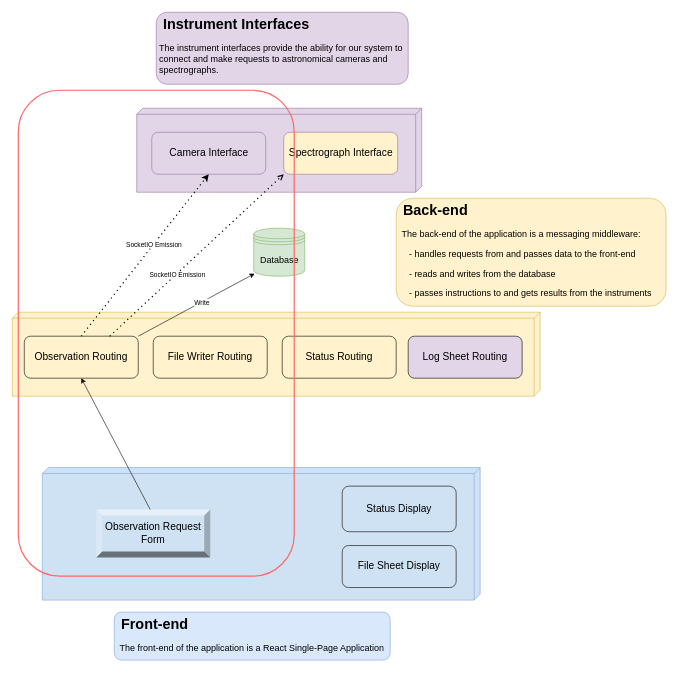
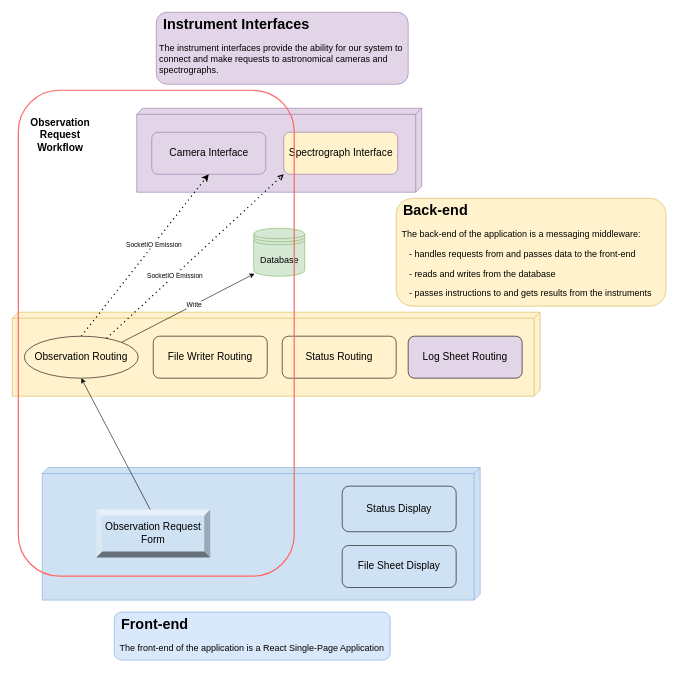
  <mxCell id="0" />
  <mxCell id="1" parent="0" />
  <mxCell id="2" value="" style="verticalAlign=top;align=left;spacingTop=8;spacingLeft=2;spacingRight=12;shape=cube;size=10;direction=south;fontStyle=4;html=1;fillColor=#cfe2f3ff;strokeColor=#7EA6E0;" parent="1" vertex="1"><mxGeometry x="70" y="779" width="730" height="221" as="geometry" /></mxCell>
  <mxCell id="3" value="" style="verticalAlign=top;align=left;spacingTop=8;spacingLeft=2;spacingRight=12;shape=cube;size=10;direction=south;fontStyle=4;html=1;fillColor=#FFF2CC;strokeColor=#d6b656;" parent="1" vertex="1"><mxGeometry x="20" y="520" width="880" height="140" as="geometry" /></mxCell>
- <mxCell id="4" value="&lt;font style=&quot;font-size: 13px;&quot;&gt;&lt;font style=&quot;font-size: 14px;&quot;&gt;&lt;font style=&quot;font-size: 15px;&quot;&gt;&lt;font style=&quot;font-size: 16px;&quot;&gt;&lt;font style=&quot;font-size: 17px;&quot;&gt;Observation Routing &lt;/font&gt;&lt;/font&gt;&lt;/font&gt;&lt;/font&gt;&lt;/font&gt;" style="rounded=1;whiteSpace=wrap;html=1;fillColor=#FFF2CC;" parent="1" vertex="1"><mxGeometry x="40" y="560" width="190" height="70" as="geometry" /></mxCell>
+ <mxCell id="4" value="&lt;font style=&quot;font-size: 13px;&quot;&gt;&lt;font style=&quot;font-size: 14px;&quot;&gt;&lt;font style=&quot;font-size: 15px;&quot;&gt;&lt;font style=&quot;font-size: 16px;&quot;&gt;&lt;font style=&quot;font-size: 17px;&quot;&gt;Observation Routing &lt;/font&gt;&lt;/font&gt;&lt;/font&gt;&lt;/font&gt;&lt;/font&gt;" style="ellipse;whiteSpace=wrap;html=1;fillColor=#FFF2CC;" parent="1" vertex="1"><mxGeometry x="40" y="560" width="190" height="70" as="geometry" /></mxCell>
  <mxCell id="5" value="&lt;font style=&quot;font-size: 13px;&quot;&gt;&lt;font style=&quot;font-size: 14px;&quot;&gt;&lt;font style=&quot;font-size: 15px;&quot;&gt;&lt;font style=&quot;font-size: 16px;&quot;&gt;&lt;font style=&quot;font-size: 17px;&quot;&gt;Observation Request Form &lt;/font&gt;&lt;/font&gt;&lt;/font&gt;&lt;/font&gt;&lt;/font&gt;" style="labelPosition=center;verticalLabelPosition=middle;align=center;html=1;shape=mxgraph.basic.shaded_button;dx=10;fillColor=#cfe2f3ff;strokeColor=none;whiteSpace=wrap;fontSize=15;" parent="1" vertex="1"><mxGeometry x="160" y="849" width="190" height="80" as="geometry" /></mxCell>
  <mxCell id="6" value="Database" style="shape=datastore;whiteSpace=wrap;html=1;fontSize=15;fillColor=#d5e8d4;strokeColor=#82b366;" parent="1" vertex="1"><mxGeometry x="422.5" y="380" width="85" height="80" as="geometry" /></mxCell>
  <mxCell id="7" value="" style="verticalAlign=top;align=left;spacingTop=8;spacingLeft=2;spacingRight=12;shape=cube;size=10;direction=south;fontStyle=4;html=1;fontSize=15;fillColor=#e1d5e7;strokeColor=#9673A6;" parent="1" vertex="1"><mxGeometry x="227.5" y="180" width="475" height="140" as="geometry" /></mxCell>
  <mxCell id="8" value="&lt;font style=&quot;font-size: 13px;&quot;&gt;&lt;font style=&quot;font-size: 14px;&quot;&gt;&lt;font style=&quot;font-size: 15px;&quot;&gt;&lt;font style=&quot;font-size: 16px;&quot;&gt;&lt;font style=&quot;font-size: 17px;&quot;&gt;Camera Interface &lt;/font&gt;&lt;/font&gt;&lt;/font&gt;&lt;/font&gt;&lt;/font&gt;" style="rounded=1;whiteSpace=wrap;html=1;fillColor=#e1d5e7;strokeColor=#9673a6;" parent="1" vertex="1"><mxGeometry x="252.5" y="220" width="190" height="70" as="geometry" /></mxCell>
  <mxCell id="9" value="&lt;font style=&quot;font-size: 13px;&quot;&gt;&lt;font style=&quot;font-size: 14px;&quot;&gt;&lt;font style=&quot;font-size: 15px;&quot;&gt;&lt;font style=&quot;font-size: 16px;&quot;&gt;&lt;font style=&quot;font-size: 17px;&quot;&gt;Spectrograph Interface &lt;/font&gt;&lt;/font&gt;&lt;/font&gt;&lt;/font&gt;&lt;/font&gt;" style="rounded=1;whiteSpace=wrap;html=1;fillColor=#fff2cc;strokeColor=#9673a6;" parent="1" vertex="1"><mxGeometry x="472.5" y="220" width="190" height="70" as="geometry" /></mxCell>
  <mxCell id="10" value="&lt;font style=&quot;font-size: 13px;&quot;&gt;&lt;font style=&quot;font-size: 14px;&quot;&gt;&lt;font style=&quot;font-size: 15px;&quot;&gt;&lt;font style=&quot;font-size: 16px;&quot;&gt;&lt;font style=&quot;font-size: 17px;&quot;&gt;File Writer Routing &lt;/font&gt;&lt;/font&gt;&lt;/font&gt;&lt;/font&gt;&lt;/font&gt;" style="rounded=1;whiteSpace=wrap;html=1;fillColor=#FFF2CC;" parent="1" vertex="1"><mxGeometry x="255" y="560" width="190" height="70" as="geometry" /></mxCell>
  <mxCell id="11" value="&lt;font style=&quot;font-size: 13px;&quot;&gt;&lt;font style=&quot;font-size: 14px;&quot;&gt;&lt;font style=&quot;font-size: 15px;&quot;&gt;&lt;font style=&quot;font-size: 16px;&quot;&gt;&lt;font style=&quot;font-size: 17px;&quot;&gt;Log Sheet Routing &lt;/font&gt;&lt;/font&gt;&lt;/font&gt;&lt;/font&gt;&lt;/font&gt;" style="rounded=1;whiteSpace=wrap;html=1;fillColor=#e1d5e7;" parent="1" vertex="1"><mxGeometry x="680" y="560" width="190" height="70" as="geometry" /></mxCell>
  <mxCell id="12" value="&lt;font style=&quot;font-size: 13px;&quot;&gt;&lt;font style=&quot;font-size: 14px;&quot;&gt;&lt;font style=&quot;font-size: 15px;&quot;&gt;&lt;font style=&quot;font-size: 16px;&quot;&gt;&lt;font style=&quot;font-size: 17px;&quot;&gt;Status Routing &lt;/font&gt;&lt;/font&gt;&lt;/font&gt;&lt;/font&gt;&lt;/font&gt;" style="rounded=1;whiteSpace=wrap;html=1;fillColor=#FFF2CC;" parent="1" vertex="1"><mxGeometry x="470" y="560" width="190" height="70" as="geometry" /></mxCell>
  <mxCell id="13" value="&lt;div&gt;&lt;font style=&quot;font-size: 13px;&quot;&gt;&lt;font style=&quot;font-size: 14px;&quot;&gt;&lt;font style=&quot;font-size: 15px;&quot;&gt;&lt;font style=&quot;font-size: 16px;&quot;&gt;&lt;font style=&quot;font-size: 17px;&quot;&gt;File Sheet Display&lt;/font&gt;&lt;/font&gt;&lt;/font&gt;&lt;/font&gt;&lt;/font&gt;&lt;/div&gt;" style="rounded=1;whiteSpace=wrap;html=1;fillColor=#cfe2f3ff;" parent="1" vertex="1"><mxGeometry x="570" y="909" width="190" height="70" as="geometry" /></mxCell>
  <mxCell id="14" value="&lt;div&gt;&lt;font style=&quot;font-size: 13px;&quot;&gt;&lt;font style=&quot;font-size: 14px;&quot;&gt;&lt;font style=&quot;font-size: 15px;&quot;&gt;&lt;font style=&quot;font-size: 16px;&quot;&gt;&lt;font style=&quot;font-size: 17px;&quot;&gt;Status Display&lt;/font&gt;&lt;/font&gt;&lt;/font&gt;&lt;/font&gt;&lt;/font&gt;&lt;/div&gt;" style="rounded=1;whiteSpace=wrap;html=1;fillColor=#cfe2f3ff;" parent="1" vertex="1"><mxGeometry x="570" y="810" width="190" height="76" as="geometry" /></mxCell>
  <mxCell id="15" value="" style="endArrow=classic;html=1;rounded=0;entryX=0.5;entryY=1;entryDx=0;entryDy=0;exitX=0.473;exitY=-0.001;exitDx=0;exitDy=0;exitPerimeter=0;endFill=1;" parent="1" source="5" target="4" edge="1"><mxGeometry width="50" height="50" relative="1" as="geometry"><mxPoint x="290" y="710" as="sourcePoint" /><mxPoint x="620" y="640" as="targetPoint" /></mxGeometry></mxCell>
  <mxCell id="16" value="" style="endArrow=classic;dashed=1;html=1;dashPattern=1 3;strokeWidth=2;rounded=0;startArrow=none;startFill=0;endFill=1;entryX=0.5;entryY=1;entryDx=0;entryDy=0;exitX=0.5;exitY=0;exitDx=0;exitDy=0;" parent="1" source="4" target="8" edge="1"><mxGeometry width="50" height="50" relative="1" as="geometry"><mxPoint x="210" y="440" as="sourcePoint" /><mxPoint x="350" y="350" as="targetPoint" /></mxGeometry></mxCell>
  <mxCell id="17" value="SocketIO Emission" style="edgeLabel;html=1;align=center;verticalAlign=middle;resizable=0;points=[];" parent="16" vertex="1" connectable="0"><mxGeometry x="0.134" y="1" relative="1" as="geometry"><mxPoint x="1" as="offset" /></mxGeometry></mxCell>
  <mxCell id="18" value="" style="endArrow=open;dashed=1;html=1;dashPattern=1 3;strokeWidth=2;rounded=0;startArrow=none;startFill=0;endFill=1;entryX=0;entryY=1;entryDx=0;entryDy=0;exitX=0.75;exitY=0;exitDx=0;exitDy=0;" parent="1" source="4" target="9" edge="1"><mxGeometry width="50" height="50" relative="1" as="geometry"><mxPoint x="220" y="450" as="sourcePoint" /><mxPoint x="380" y="230" as="targetPoint" /></mxGeometry></mxCell>
  <mxCell id="19" value="SocketIO Emission" style="edgeLabel;html=1;align=center;verticalAlign=middle;resizable=0;points=[];" parent="18" vertex="1" connectable="0"><mxGeometry x="-0.233" y="-1" relative="1" as="geometry"><mxPoint as="offset" /></mxGeometry></mxCell>
  <mxCell id="20" value="&lt;h1&gt;&amp;nbsp;Back-end&lt;/h1&gt;&lt;p style=&quot;font-size: 15px;&quot;&gt;&lt;font style=&quot;font-size: 15px;&quot;&gt;&amp;nbsp;The back-end of the application is a messaging middleware:&amp;nbsp;&amp;nbsp;&lt;/font&gt;&lt;/p&gt;&lt;p style=&quot;font-size: 15px;&quot;&gt;&lt;font style=&quot;font-size: 15px;&quot;&gt;&amp;nbsp; &amp;nbsp; - handles requests from and passes data to the front-end&amp;nbsp;&lt;/font&gt;&lt;/p&gt;&lt;p style=&quot;font-size: 15px;&quot;&gt;&lt;font style=&quot;font-size: 15px;&quot;&gt;&amp;nbsp; &amp;nbsp; - reads and writes from the database&lt;/font&gt;&lt;/p&gt;&lt;p style=&quot;font-size: 15px;&quot;&gt;&lt;font style=&quot;font-size: 15px;&quot;&gt;&amp;nbsp; &amp;nbsp; - passes instructions to and gets results from the instruments&lt;/font&gt;&lt;/p&gt;" style="text;html=1;strokeColor=#D6B656;fillColor=#fff2cc;spacing=5;spacingTop=-20;whiteSpace=wrap;overflow=hidden;rounded=1;" parent="1" vertex="1"><mxGeometry x="660" y="330" width="450" height="180" as="geometry" /></mxCell>
  <mxCell id="21" value="" style="endArrow=classic;html=1;rounded=0;entryX=0.017;entryY=0.945;entryDx=0;entryDy=0;exitX=1;exitY=0;exitDx=0;exitDy=0;endFill=1;entryPerimeter=0;" parent="1" source="4" target="6" edge="1"><mxGeometry width="50" height="50" relative="1" as="geometry"><mxPoint x="440" y="460" as="sourcePoint" /><mxPoint x="325" y="241" as="targetPoint" /></mxGeometry></mxCell>
  <mxCell id="22" value="Write" style="edgeLabel;html=1;align=center;verticalAlign=middle;resizable=0;points=[];" parent="21" vertex="1" connectable="0"><mxGeometry x="0.086" relative="1" as="geometry"><mxPoint as="offset" /></mxGeometry></mxCell>
  <mxCell id="23" value="&lt;h1&gt;&amp;nbsp;Front-end&lt;/h1&gt;&lt;p style=&quot;font-size: 15px;&quot;&gt;&lt;font style=&quot;font-size: 15px;&quot;&gt;&amp;nbsp;The front-end of the application is a React Single-Page Application&lt;/font&gt;&lt;/p&gt;" style="text;html=1;strokeColor=#7EA6E0;fillColor=#dae8fc;spacing=5;spacingTop=-20;whiteSpace=wrap;overflow=hidden;rounded=1;" parent="1" vertex="1"><mxGeometry x="190" y="1020" width="460" height="80" as="geometry" /></mxCell>
  <mxCell id="24" value="&lt;h1&gt;&amp;nbsp;Instrument Interfaces&lt;/h1&gt;&lt;p style=&quot;font-size: 15px;&quot;&gt;&lt;font style=&quot;font-size: 15px;&quot;&gt;The instrument interfaces provide the ability for our system to connect and make requests to astronomical cameras and spectrographs.&lt;/font&gt;&lt;/p&gt;" style="text;html=1;strokeColor=#9673A6;fillColor=#e1d5e7;spacing=5;spacingTop=-20;whiteSpace=wrap;overflow=hidden;rounded=1;" parent="1" vertex="1"><mxGeometry x="260" y="20" width="420" height="120" as="geometry" /></mxCell>
  <mxCell id="25" value="" style="rounded=1;whiteSpace=wrap;html=1;fillColor=none;strokeWidth=2;strokeColor=#FF6666;" parent="1" vertex="1"><mxGeometry x="30" y="150" width="460" height="810" as="geometry" /></mxCell>
+ <mxCell id="26" value="&lt;b&gt;&lt;font style=&quot;font-size: 17px;&quot;&gt;Observation Request Workflow&lt;/font&gt;&lt;/b&gt;" style="text;html=1;strokeColor=none;fillColor=none;align=center;verticalAlign=middle;whiteSpace=wrap;rounded=0;" parent="1" vertex="1"><mxGeometry x="50" y="180" width="100" height="90" as="geometry" /></mxCell>
